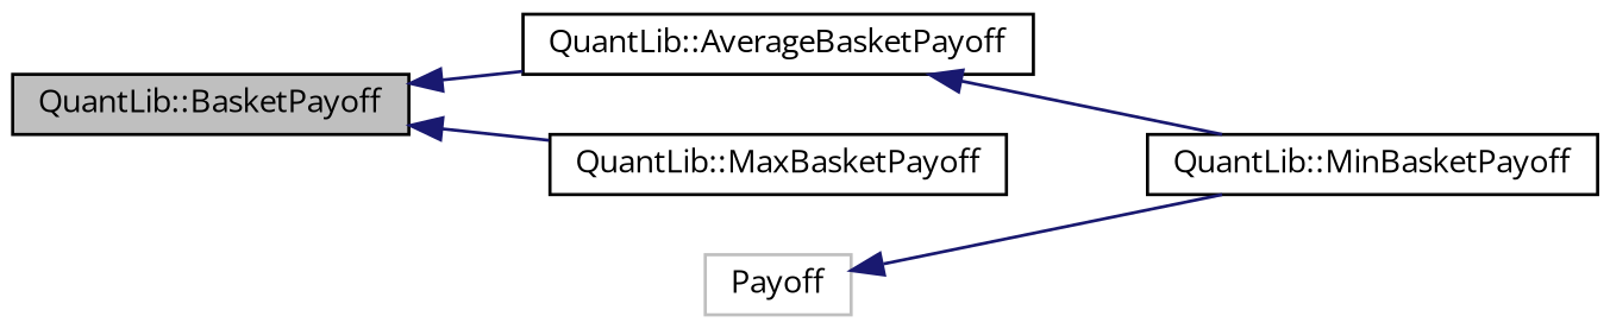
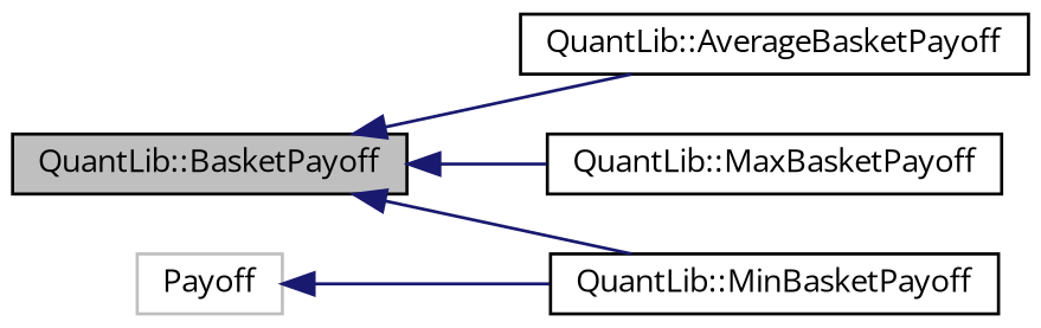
  digraph {
    fontname="Open Sans"
    rankdir=LR
    node [color=black fillcolor=white fontname="Open Sans" fontsize=10 shape=record style=filled]
    edge [color=midnightblue dir=back fontname="Open Sans" fontsize=10 labelfontname=Helvetica labelfontsize=10 style=solid]
    n1 [fillcolor=grey75 fontcolor=black height=0.2 label="QuantLib::BasketPayoff" width=0.4]
    n2 [height=0.2 label="QuantLib::AverageBasketPayoff" width=0.4]
    n3 [height=0.2 label="QuantLib::MaxBasketPayoff" width=0.4]
    n4 [height=0.2 label="QuantLib::MinBasketPayoff" width=0.4]
    n5 [color=grey75 height=0.2 label=Payoff width=0.4]
    n1 -> n2
    n1 -> n3
-   n2 -> n4
+   n1 -> n4
    n5 -> n4
  }
